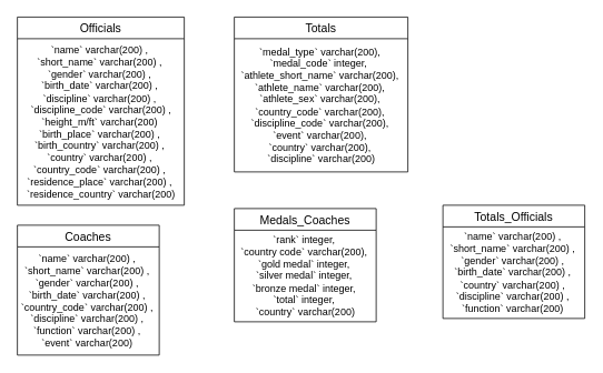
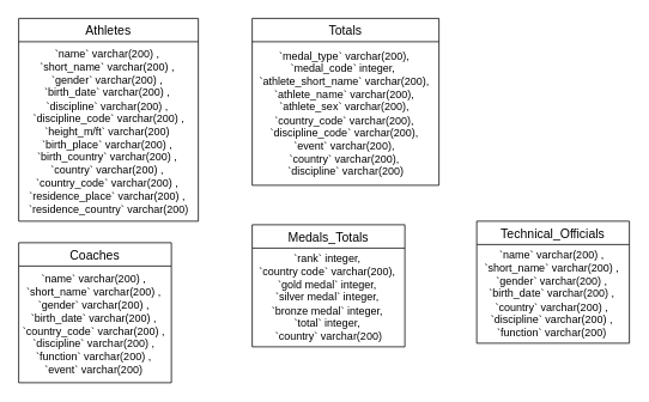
  <mxCell id="0" />
  <mxCell id="1" parent="0" />
- <mxCell id="2" value="Officials" style="swimlane;fontStyle=0;childLayout=stackLayout;horizontal=1;startSize=26;horizontalStack=0;resizeParent=1;resizeParentMax=0;resizeLast=0;collapsible=1;marginBottom=0;align=center;fontSize=14;" vertex="1" parent="1"><mxGeometry x="20" y="20" width="200" height="226" as="geometry" /></mxCell>
+ <mxCell id="2" value="Athletes" style="swimlane;fontStyle=0;childLayout=stackLayout;horizontal=1;startSize=26;horizontalStack=0;resizeParent=1;resizeParentMax=0;resizeLast=0;collapsible=1;marginBottom=0;align=center;fontSize=14;" vertex="1" parent="1"><mxGeometry x="20" y="20" width="200" height="226" as="geometry" /></mxCell>
  <mxCell id="3" value="&lt;div&gt;`name` varchar(200) ,&amp;nbsp;&lt;/div&gt;&lt;div&gt;`short_name` varchar(200) ,&amp;nbsp;&lt;/div&gt;&lt;div&gt;`gender` varchar(200) ,&amp;nbsp;&lt;/div&gt;&lt;div&gt;`birth_date` varchar(200) ,&amp;nbsp;&lt;/div&gt;&lt;div&gt;`discipline` varchar(200) ,&amp;nbsp;&lt;/div&gt;&lt;div&gt;`discipline_code` varchar(200) ,&lt;/div&gt;&lt;div&gt;`height_m/ft` varchar(200)&amp;nbsp;&lt;/div&gt;&lt;div&gt;&lt;div&gt;`birth_place` varchar(200) ,&amp;nbsp;&lt;/div&gt;&lt;div&gt;`birth_country` varchar(200) ,&amp;nbsp;&lt;/div&gt;&lt;div&gt;`country` varchar(200) ,&amp;nbsp;&lt;/div&gt;&lt;div&gt;`country_code` varchar(200) ,&amp;nbsp;&lt;/div&gt;&lt;div&gt;`residence_place` varchar(200) ,&amp;nbsp;&lt;/div&gt;&lt;div&gt;`residence_country` varchar(200)&lt;/div&gt;&lt;/div&gt;" style="text;html=1;align=center;verticalAlign=middle;resizable=0;points=[];autosize=1;strokeColor=none;fillColor=none;" vertex="1" parent="2"><mxGeometry y="26" width="200" height="200" as="geometry" /></mxCell>
  <mxCell id="4" value="Totals" style="swimlane;fontStyle=0;childLayout=stackLayout;horizontal=1;startSize=26;horizontalStack=0;resizeParent=1;resizeParentMax=0;resizeLast=0;collapsible=1;marginBottom=0;align=center;fontSize=14;" vertex="1" parent="1"><mxGeometry x="280" y="20" width="208" height="186" as="geometry" /></mxCell>
  <mxCell id="5" value="&lt;div&gt;`medal_type` varchar(200),&amp;nbsp;&lt;/div&gt;&lt;div&gt;`medal_code` integer,&amp;nbsp;&lt;span style=&quot;background-color: initial;&quot;&gt;&amp;nbsp;&lt;/span&gt;&lt;/div&gt;&lt;div&gt;`athlete_short_name` varchar(200),&amp;nbsp;&lt;/div&gt;&lt;div&gt;`athlete_name` varchar(200),&amp;nbsp;&lt;/div&gt;&lt;div&gt;`athlete_sex` varchar(200),&amp;nbsp;&lt;/div&gt;&lt;div&gt;`country_code` varchar(200),&amp;nbsp;&lt;/div&gt;&lt;div&gt;`discipline_code` varchar(200),&amp;nbsp;&lt;/div&gt;&lt;div&gt;`event` varchar(200),&amp;nbsp;&lt;/div&gt;&lt;div&gt;`country` varchar(200),&amp;nbsp;&lt;/div&gt;&lt;div&gt;`discipline` varchar(200)&lt;/div&gt;" style="text;html=1;align=center;verticalAlign=middle;resizable=0;points=[];autosize=1;strokeColor=none;fillColor=none;" vertex="1" parent="4"><mxGeometry y="26" width="208" height="160" as="geometry" /></mxCell>
  <mxCell id="6" value="Coaches" style="swimlane;fontStyle=0;childLayout=stackLayout;horizontal=1;startSize=26;horizontalStack=0;resizeParent=1;resizeParentMax=0;resizeLast=0;collapsible=1;marginBottom=0;align=center;fontSize=14;" vertex="1" parent="1"><mxGeometry x="20" y="270" width="170" height="156" as="geometry" /></mxCell>
  <mxCell id="7" value="&lt;div&gt;`name` varchar(200) ,&amp;nbsp;&lt;/div&gt;&lt;div&gt;`short_name` varchar(200) ,&amp;nbsp;&lt;/div&gt;&lt;div&gt;`gender` varchar(200) ,&amp;nbsp;&lt;/div&gt;&lt;div&gt;`birth_date` varchar(200) ,&amp;nbsp;&lt;/div&gt;&lt;div&gt;`country_code` varchar(200) ,&amp;nbsp;&lt;/div&gt;&lt;div&gt;`discipline` varchar(200) ,&amp;nbsp;&lt;/div&gt;&lt;div&gt;`function` varchar(200) ,&amp;nbsp;&lt;/div&gt;&lt;div&gt;`event` varchar(200)&amp;nbsp;&lt;/div&gt;" style="text;html=1;align=center;verticalAlign=middle;resizable=0;points=[];autosize=1;strokeColor=none;fillColor=none;" vertex="1" parent="6"><mxGeometry y="26" width="170" height="130" as="geometry" /></mxCell>
- <mxCell id="8" value="Medals_Coaches" style="swimlane;fontStyle=0;childLayout=stackLayout;horizontal=1;startSize=26;horizontalStack=0;resizeParent=1;resizeParentMax=0;resizeLast=0;collapsible=1;marginBottom=0;align=center;fontSize=14;" vertex="1" parent="1"><mxGeometry x="280" y="250" width="170" height="136" as="geometry" /></mxCell>
+ <mxCell id="8" value="Medals_Totals" style="swimlane;fontStyle=0;childLayout=stackLayout;horizontal=1;startSize=26;horizontalStack=0;resizeParent=1;resizeParentMax=0;resizeLast=0;collapsible=1;marginBottom=0;align=center;fontSize=14;" vertex="1" parent="1"><mxGeometry x="280" y="250" width="170" height="136" as="geometry" /></mxCell>
  <mxCell id="9" value="&lt;div&gt;`rank` integer,&amp;nbsp;&lt;/div&gt;&lt;div&gt;`country code` varchar(200),&amp;nbsp;&lt;/div&gt;&lt;div&gt;`gold medal` integer,&amp;nbsp;&lt;/div&gt;&lt;div&gt;`silver medal` integer,&amp;nbsp;&lt;/div&gt;&lt;div&gt;`bronze medal` integer,&amp;nbsp;&lt;/div&gt;&lt;div&gt;`total` integer,&amp;nbsp;&lt;/div&gt;&lt;div&gt;`country` varchar(200)&lt;/div&gt;" style="text;html=1;align=center;verticalAlign=middle;resizable=0;points=[];autosize=1;strokeColor=none;fillColor=none;" vertex="1" parent="8"><mxGeometry y="26" width="170" height="110" as="geometry" /></mxCell>
- <mxCell id="10" value="Totals_Officials" style="swimlane;fontStyle=0;childLayout=stackLayout;horizontal=1;startSize=26;horizontalStack=0;resizeParent=1;resizeParentMax=0;resizeLast=0;collapsible=1;marginBottom=0;align=center;fontSize=14;" vertex="1" parent="1"><mxGeometry x="530" y="246" width="170" height="136" as="geometry" /></mxCell>
+ <mxCell id="10" value="Technical_Officials" style="swimlane;fontStyle=0;childLayout=stackLayout;horizontal=1;startSize=26;horizontalStack=0;resizeParent=1;resizeParentMax=0;resizeLast=0;collapsible=1;marginBottom=0;align=center;fontSize=14;" vertex="1" parent="1"><mxGeometry x="530" y="246" width="170" height="136" as="geometry" /></mxCell>
  <mxCell id="11" value="&lt;div&gt;`name` varchar(200) ,&amp;nbsp;&lt;/div&gt;&lt;div&gt;`short_name` varchar(200) ,&amp;nbsp;&lt;/div&gt;&lt;div&gt;`gender` varchar(200) ,&amp;nbsp;&lt;/div&gt;&lt;div&gt;`birth_date` varchar(200) ,&amp;nbsp;&lt;/div&gt;&lt;div&gt;`country` varchar(200) ,&amp;nbsp;&lt;/div&gt;&lt;div&gt;`discipline` varchar(200) ,&amp;nbsp;&lt;/div&gt;&lt;div&gt;`function` varchar(200)&amp;nbsp;&lt;/div&gt;" style="text;html=1;align=center;verticalAlign=middle;resizable=0;points=[];autosize=1;strokeColor=none;fillColor=none;" vertex="1" parent="10"><mxGeometry y="26" width="170" height="110" as="geometry" /></mxCell>
